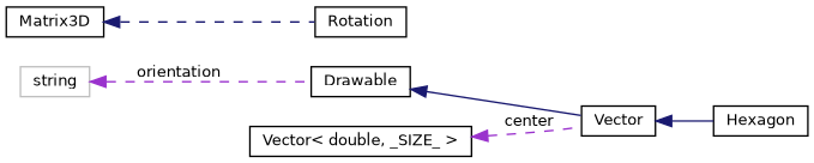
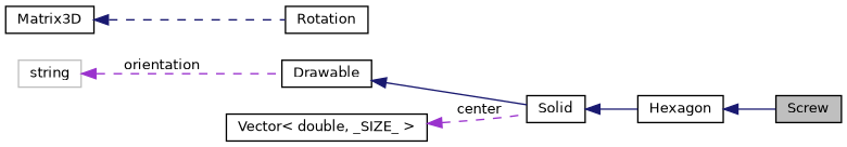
  digraph {
    rankdir=LR
    node [color=black fillcolor=white fontname=Helvetica fontsize=10 shape=record style=filled]
    edge [color=midnightblue dir=back fontname=Helvetica fontsize=10 labelfontname=Helvetica labelfontsize=10 style=solid]
+   n1 [fillcolor=grey75 fontcolor=black height=0.2 label=Screw width=0.4]
    n2 [height=0.2 label=Hexagon width=0.4]
-   n3 [height=0.2 label=Vector width=0.4]
+   n3 [height=0.2 label=Solid width=0.4]
    n4 [height=0.2 label=Drawable width=0.4]
    n5 [color=grey75 height=0.2 label=string width=0.4]
    n6 [height=0.2 label=Rotation width=0.4]
    n7 [height=0.2 label=Matrix3D width=0.4]
    n8 [height=0.2 label="Vector\< double, _SIZE_ \>" width=0.4]
+   n2 -> n1
    n3 -> n2
    n4 -> n3
    n5 -> n4 [color=darkorchid3 label=" orientation" style=dashed]
    n7 -> n6 [style=dashed]
    n8 -> n3 [color=darkorchid3 label=" center" style=dashed]
  }
